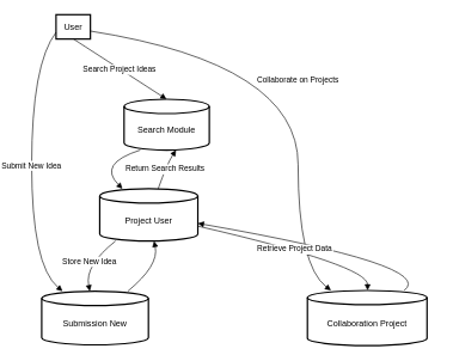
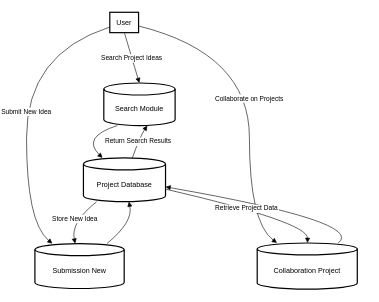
  <mxCell id="0" />
  <mxCell id="1" parent="0" />
- <mxCell id="2" value="User" style="whiteSpace=wrap;strokeWidth=2;" vertex="1" parent="1"><mxGeometry x="54" y="20" width="48" height="34" as="geometry" /></mxCell>
+ <mxCell id="2" value="User" style="whiteSpace=wrap;strokeWidth=2;" vertex="1" parent="1"><mxGeometry x="159" y="20" width="48" height="34" as="geometry" /></mxCell>
  <mxCell id="3" value="Search Module" style="shape=cylinder3;boundedLbl=1;backgroundOutline=1;size=10;strokeWidth=2;whiteSpace=wrap;" vertex="1" parent="1"><mxGeometry x="149" y="138" width="119" height="71" as="geometry" /></mxCell>
  <mxCell id="4" value="Submission New" style="shape=cylinder3;boundedLbl=1;backgroundOutline=1;size=10;strokeWidth=2;whiteSpace=wrap;" vertex="1" parent="1"><mxGeometry x="34" y="406" width="149" height="75" as="geometry" /></mxCell>
  <mxCell id="5" value="Collaboration Project" style="shape=cylinder3;boundedLbl=1;backgroundOutline=1;size=10;strokeWidth=2;whiteSpace=wrap;" vertex="1" parent="1"><mxGeometry x="405" y="405" width="167" height="77" as="geometry" /></mxCell>
- <mxCell id="6" value="Project User" style="shape=cylinder3;boundedLbl=1;backgroundOutline=1;size=10;strokeWidth=2;whiteSpace=wrap;" vertex="1" parent="1"><mxGeometry x="115" y="263" width="137" height="73" as="geometry" /></mxCell>
+ <mxCell id="6" value="Project Database" style="shape=cylinder3;boundedLbl=1;backgroundOutline=1;size=10;strokeWidth=2;whiteSpace=wrap;" vertex="1" parent="1"><mxGeometry x="115" y="263" width="137" height="73" as="geometry" /></mxCell>
  <mxCell id="7" value="Search Project Ideas" style="curved=1;startArrow=none;endArrow=block;exitX=0.506;exitY=1;entryX=0.498;entryY=0;rounded=0;" edge="1" parent="1" source="2" target="3"><mxGeometry relative="1" as="geometry"><Array as="points" /></mxGeometry></mxCell>
  <mxCell id="8" value="Submit New Idea" style="curved=1;startArrow=none;endArrow=block;exitX=0.01;exitY=0.72;entryX=0.195;entryY=-0.001;rounded=0;" edge="1" parent="1" source="2" target="4"><mxGeometry relative="1" as="geometry"><Array as="points"><mxPoint x="20" y="89" /><mxPoint x="20" y="370" /></Array></mxGeometry></mxCell>
  <mxCell id="9" value="Collaborate on Projects" style="curved=1;startArrow=none;endArrow=block;exitX=1.001;exitY=0.673;entryX=0.196;entryY=-0.002;rounded=0;" edge="1" parent="1" source="2" target="5"><mxGeometry relative="1" as="geometry"><Array as="points"><mxPoint x="392" y="89" /><mxPoint x="392" y="370" /></Array></mxGeometry></mxCell>
  <mxCell id="10" value="" style="curved=1;startArrow=none;endArrow=block;exitX=0.194;exitY=0.994;entryX=0.229;entryY=-0.006;rounded=0;" edge="1" parent="1" source="3" target="6"><mxGeometry relative="1" as="geometry"><Array as="points"><mxPoint x="112" y="228" /></Array></mxGeometry></mxCell>
  <mxCell id="11" value="" style="curved=1;startArrow=none;endArrow=block;exitX=0.808;exitY=-0.001;entryX=0.553;entryY=0.998;rounded=0;" edge="1" parent="1" source="4" target="6"><mxGeometry relative="1" as="geometry"><Array as="points"><mxPoint x="198" y="370" /></Array></mxGeometry></mxCell>
  <mxCell id="12" value="" style="curved=1;startArrow=none;endArrow=block;exitX=0.811;exitY=-0.002;entryX=1.0;entryY=0.662;rounded=0;" edge="1" parent="1" source="5" target="6"><mxGeometry relative="1" as="geometry"><Array as="points"><mxPoint x="586" y="370" /></Array></mxGeometry></mxCell>
  <mxCell id="13" value="Return Search Results" style="curved=1;startArrow=none;endArrow=block;exitX=0.597;exitY=-0.006;entryX=0.609;entryY=0.994;rounded=0;" edge="1" parent="1" source="6" target="3"><mxGeometry relative="1" as="geometry"><Array as="points"><mxPoint x="209" y="228" /></Array></mxGeometry></mxCell>
  <mxCell id="14" value="Store New Idea" style="curved=1;startArrow=none;endArrow=block;exitX=0.163;exitY=0.998;entryX=0.451;entryY=-0.001;rounded=0;" edge="1" parent="1" source="6" target="4"><mxGeometry relative="1" as="geometry"><Array as="points"><mxPoint x="94" y="370" /></Array></mxGeometry></mxCell>
  <mxCell id="15" value="Retrieve Project Data" style="curved=1;startArrow=none;endArrow=block;exitX=1.0;exitY=0.715;entryX=0.503;entryY=-0.002;rounded=0;" edge="1" parent="1" source="6" target="5"><mxGeometry relative="1" as="geometry"><Array as="points"><mxPoint x="489" y="370" /></Array></mxGeometry></mxCell>
